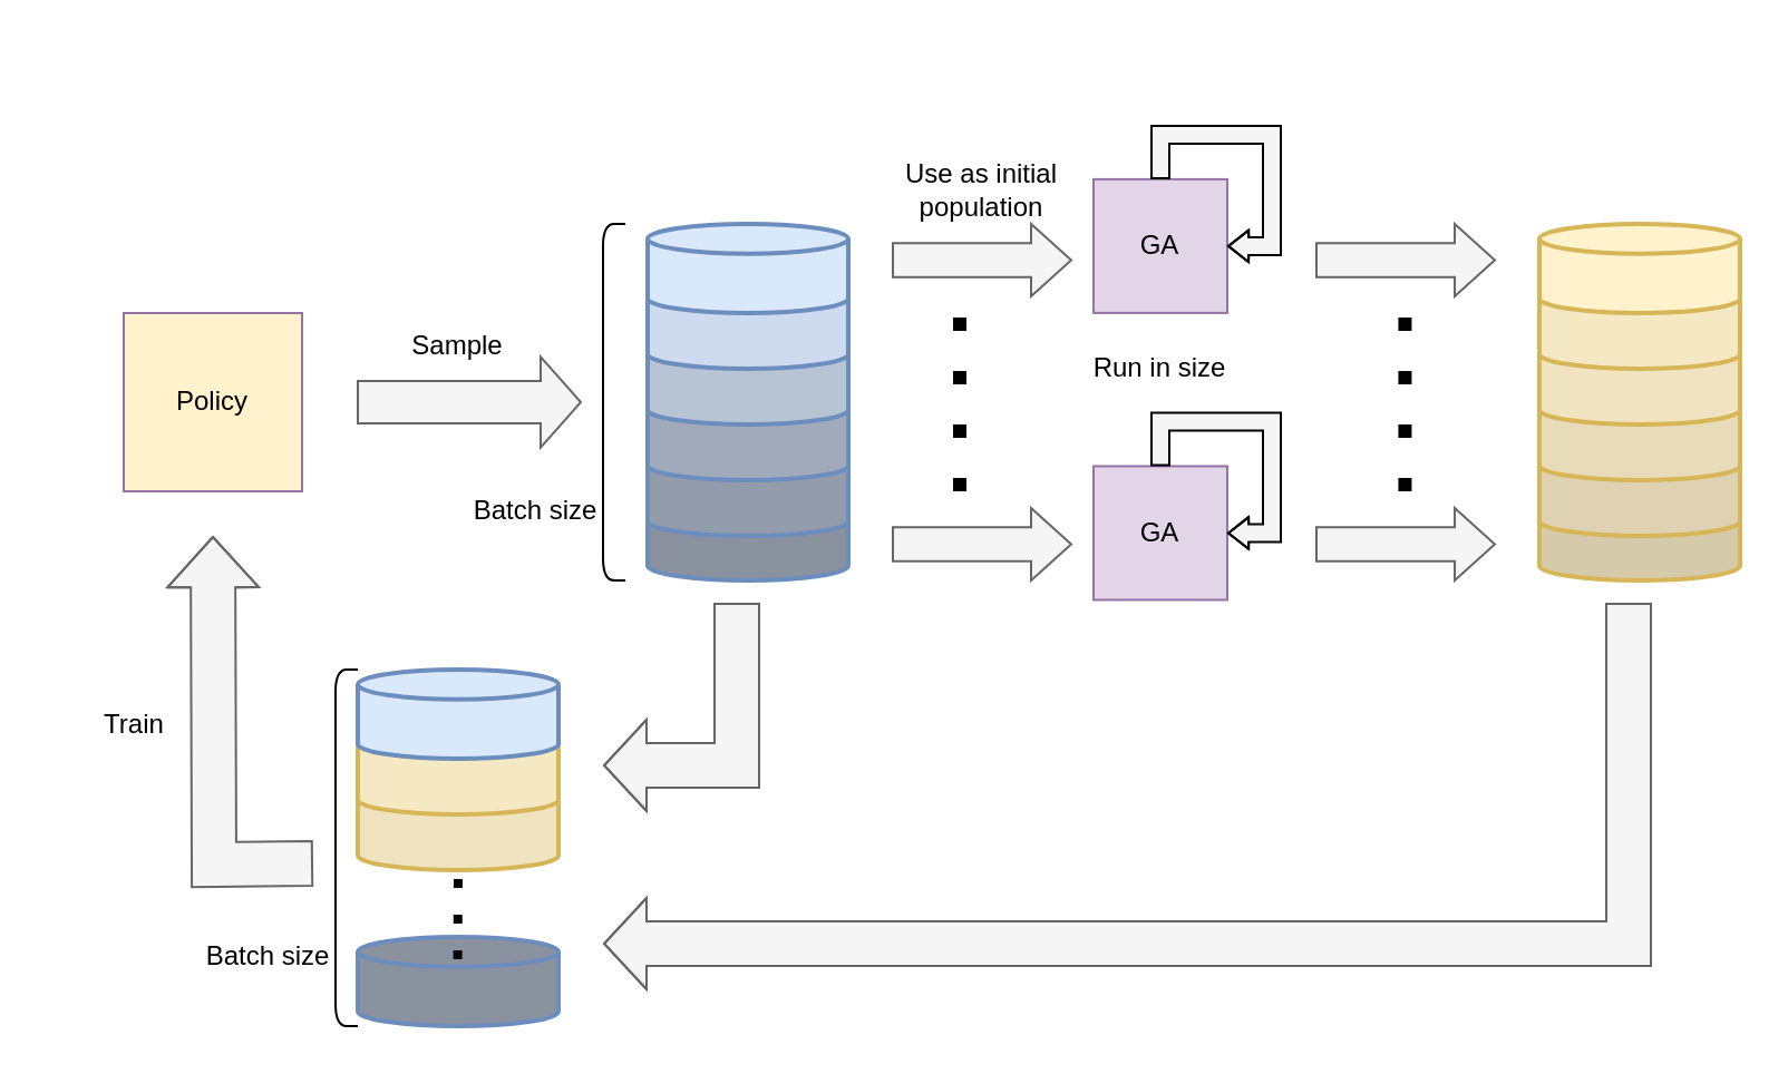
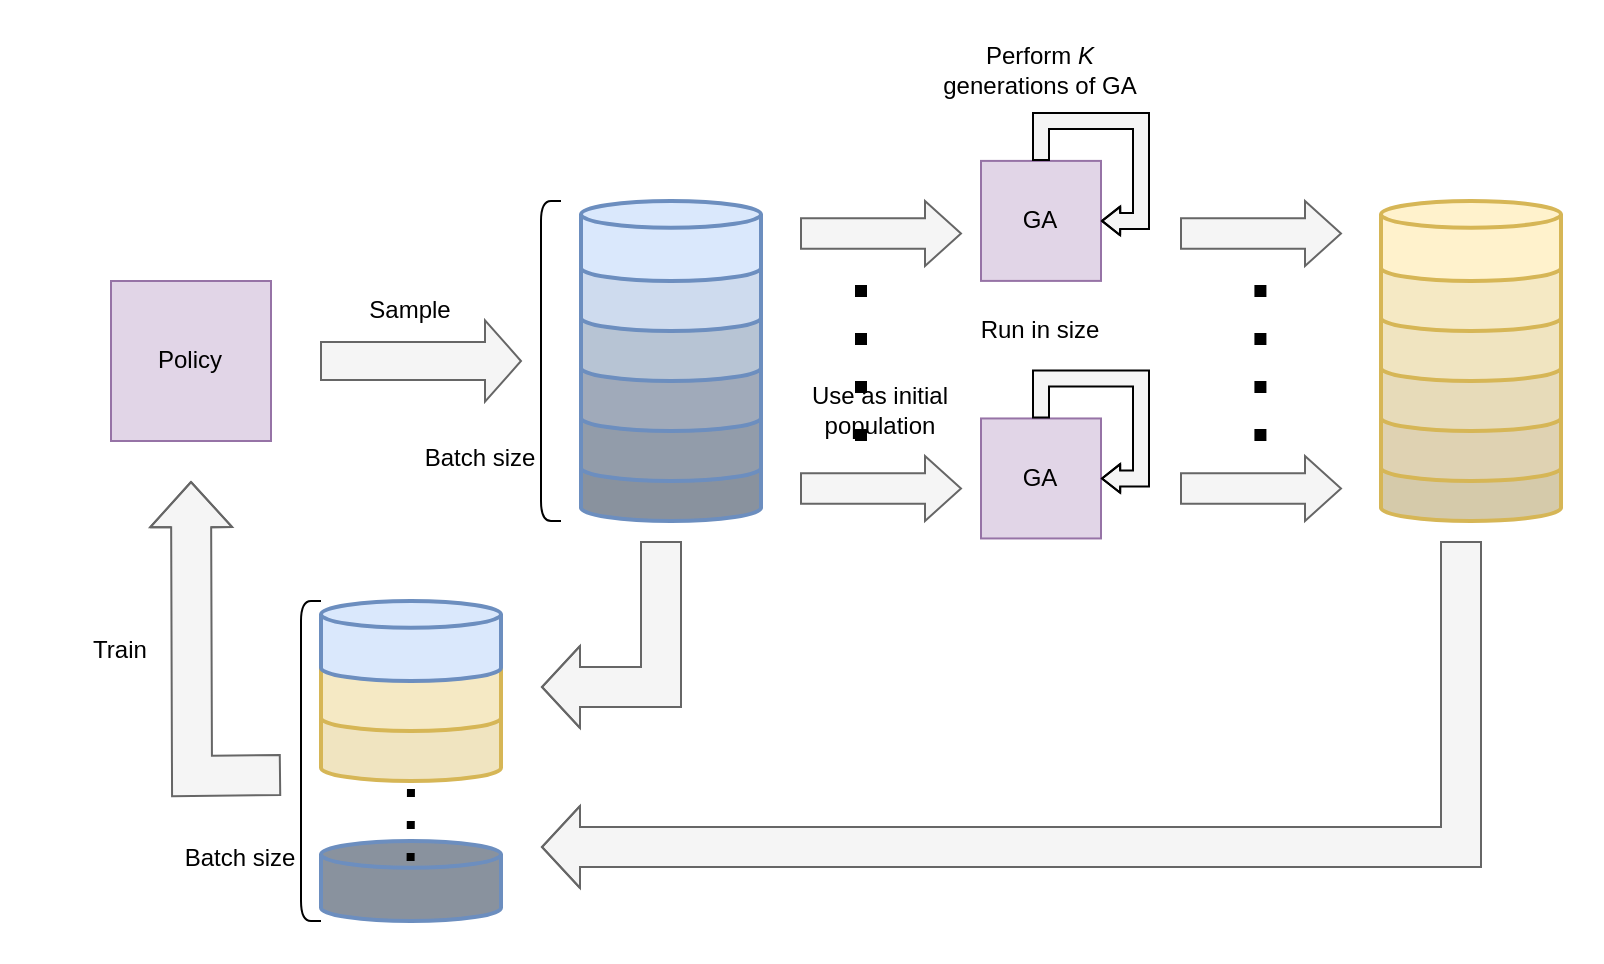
  <mxCell id="0" />
  <mxCell id="1" parent="0" />
  <mxCell id="2" value="" style="verticalLabelPosition=bottom;verticalAlign=top;html=1;strokeWidth=1;shape=mxgraph.arrows2.arrow;dy=0.53;dx=18;notch=0;fillColor=#f5f5f5;strokeColor=#666666;fontColor=#333333;" parent="1" vertex="1"><mxGeometry x="400" y="100" width="80" height="32.5" as="geometry" /></mxCell>
  <mxCell id="3" value="" style="group" parent="1" vertex="1" connectable="0"><mxGeometry x="290" y="100" width="90" height="160" as="geometry" /></mxCell>
  <mxCell id="4" value="" style="strokeWidth=2;html=1;shape=mxgraph.flowchart.database;whiteSpace=wrap;fillColor=#89929E;strokeColor=#6c8ebf;" parent="3" vertex="1"><mxGeometry y="120" width="90" height="40" as="geometry" /></mxCell>
  <mxCell id="5" value="" style="strokeWidth=2;html=1;shape=mxgraph.flowchart.database;whiteSpace=wrap;fillColor=#929CAA;strokeColor=#6c8ebf;" parent="3" vertex="1"><mxGeometry y="100" width="90" height="40" as="geometry" /></mxCell>
  <mxCell id="6" value="" style="strokeWidth=2;html=1;shape=mxgraph.flowchart.database;whiteSpace=wrap;fillColor=#A0AABA;strokeColor=#6c8ebf;" parent="3" vertex="1"><mxGeometry y="75" width="90" height="40" as="geometry" /></mxCell>
  <mxCell id="7" value="" style="strokeWidth=2;html=1;shape=mxgraph.flowchart.database;whiteSpace=wrap;fillColor=#B7C4D4;strokeColor=#6c8ebf;" parent="3" vertex="1"><mxGeometry y="50" width="90" height="40" as="geometry" /></mxCell>
  <mxCell id="8" value="" style="strokeWidth=2;html=1;shape=mxgraph.flowchart.database;whiteSpace=wrap;fillColor=#CEDBEE;strokeColor=#6c8ebf;" parent="3" vertex="1"><mxGeometry y="25" width="90" height="40" as="geometry" /></mxCell>
  <mxCell id="9" value="" style="strokeWidth=2;html=1;shape=mxgraph.flowchart.database;whiteSpace=wrap;fillColor=#dae8fc;strokeColor=#6c8ebf;" parent="3" vertex="1"><mxGeometry width="90" height="40" as="geometry" /></mxCell>
  <mxCell id="10" value="" style="verticalLabelPosition=bottom;verticalAlign=top;html=1;strokeWidth=1;shape=mxgraph.arrows2.arrow;dy=0.53;dx=18;notch=0;fillColor=#f5f5f5;strokeColor=#666666;fontColor=#333333;" parent="1" vertex="1"><mxGeometry x="400" y="227.5" width="80" height="32.5" as="geometry" /></mxCell>
  <mxCell id="11" value="" style="endArrow=none;dashed=1;html=1;dashPattern=1 3;strokeWidth=6;rounded=0;" parent="1" edge="1"><mxGeometry width="50" height="50" relative="1" as="geometry"><mxPoint x="430" y="220" as="sourcePoint" /><mxPoint x="430" y="140" as="targetPoint" /></mxGeometry></mxCell>
  <mxCell id="12" value="" style="group" parent="1" vertex="1" connectable="0"><mxGeometry x="55" y="140" width="80" height="80" as="geometry" /></mxCell>
- <mxCell id="13" value="Policy" style="rounded=0;whiteSpace=wrap;html=1;fillColor=#fff2cc;strokeColor=#9673a6;direction=south;" parent="12" vertex="1"><mxGeometry width="80" height="80" as="geometry" /></mxCell>
+ <mxCell id="13" value="Policy" style="rounded=0;whiteSpace=wrap;html=1;fillColor=#e1d5e7;strokeColor=#9673a6;direction=south;" parent="12" vertex="1"><mxGeometry width="80" height="80" as="geometry" /></mxCell>
  <mxCell id="14" value="GA" style="rounded=0;whiteSpace=wrap;html=1;fillColor=#e1d5e7;strokeColor=#9673a6;" parent="1" vertex="1"><mxGeometry x="490" y="79.95" width="60" height="60" as="geometry" /></mxCell>
  <mxCell id="15" style="edgeStyle=orthogonalEdgeStyle;rounded=0;orthogonalLoop=1;jettySize=auto;html=1;exitX=0.5;exitY=0;exitDx=0;exitDy=0;entryX=1;entryY=0.5;entryDx=0;entryDy=0;strokeWidth=1;endArrow=openThin;endFill=0;fillColor=#f5f5f5;strokeColor=light-dark(#000000, #555555);shape=flexArrow;endWidth=5.333;endSize=2.692;startSize=2;width=8;" parent="1" source="14" target="14" edge="1"><mxGeometry relative="1" as="geometry"><mxPoint x="530" y="-37.8" as="sourcePoint" /><mxPoint x="560" y="-7.8" as="targetPoint" /></mxGeometry></mxCell>
  <mxCell id="16" value="" style="verticalLabelPosition=bottom;verticalAlign=top;html=1;strokeWidth=1;shape=mxgraph.arrows2.arrow;dy=0.53;dx=18;notch=0;fillColor=#f5f5f5;strokeColor=#666666;fontColor=#333333;" parent="1" vertex="1"><mxGeometry x="590" y="100" width="80" height="32.5" as="geometry" /></mxCell>
  <mxCell id="17" value="" style="verticalLabelPosition=bottom;verticalAlign=top;html=1;strokeWidth=1;shape=mxgraph.arrows2.arrow;dy=0.53;dx=18;notch=0;fillColor=#f5f5f5;strokeColor=#666666;fontColor=#333333;" parent="1" vertex="1"><mxGeometry x="590" y="227.5" width="80" height="32.5" as="geometry" /></mxCell>
  <mxCell id="18" value="" style="endArrow=none;dashed=1;html=1;dashPattern=1 3;strokeWidth=6;rounded=0;" parent="1" edge="1"><mxGeometry width="50" height="50" relative="1" as="geometry"><mxPoint x="629.71" y="220" as="sourcePoint" /><mxPoint x="629.71" y="140" as="targetPoint" /></mxGeometry></mxCell>
  <mxCell id="19" value="" style="group" parent="1" vertex="1" connectable="0"><mxGeometry x="690" y="100" width="90" height="160" as="geometry" /></mxCell>
  <mxCell id="20" value="" style="strokeWidth=2;html=1;shape=mxgraph.flowchart.database;whiteSpace=wrap;fillColor=#D5CAAA;strokeColor=#d6b656;" parent="19" vertex="1"><mxGeometry y="120" width="90" height="40" as="geometry" /></mxCell>
  <mxCell id="21" value="" style="strokeWidth=2;html=1;shape=mxgraph.flowchart.database;whiteSpace=wrap;fillColor=#DFD2B2;strokeColor=#d6b656;" parent="19" vertex="1"><mxGeometry y="100" width="90" height="40" as="geometry" /></mxCell>
  <mxCell id="22" value="" style="strokeWidth=2;html=1;shape=mxgraph.flowchart.database;whiteSpace=wrap;fillColor=#E7DBB9;strokeColor=#d6b656;" parent="19" vertex="1"><mxGeometry y="75" width="90" height="40" as="geometry" /></mxCell>
  <mxCell id="23" value="" style="strokeWidth=2;html=1;shape=mxgraph.flowchart.database;whiteSpace=wrap;fillColor=#F0E4C0;strokeColor=#d6b656;" parent="19" vertex="1"><mxGeometry y="50" width="90" height="40" as="geometry" /></mxCell>
  <mxCell id="24" value="" style="strokeWidth=2;html=1;shape=mxgraph.flowchart.database;whiteSpace=wrap;fillColor=#F5E9C4;strokeColor=#d6b656;" parent="19" vertex="1"><mxGeometry y="25" width="90" height="40" as="geometry" /></mxCell>
  <mxCell id="25" value="" style="strokeWidth=2;html=1;shape=mxgraph.flowchart.database;whiteSpace=wrap;fillColor=#fff2cc;strokeColor=#d6b656;" parent="19" vertex="1"><mxGeometry width="90" height="40" as="geometry" /></mxCell>
  <mxCell id="26" style="edgeStyle=orthogonalEdgeStyle;rounded=0;orthogonalLoop=1;jettySize=auto;html=1;shape=flexArrow;strokeWidth=1;width=20;endSize=7.2;fillColor=#f5f5f5;strokeColor=#666666;" parent="1" edge="1"><mxGeometry relative="1" as="geometry"><mxPoint x="140" y="387" as="sourcePoint" /><mxPoint x="95" y="240" as="targetPoint" /></mxGeometry></mxCell>
  <mxCell id="27" style="edgeStyle=orthogonalEdgeStyle;rounded=0;orthogonalLoop=1;jettySize=auto;html=1;shape=flexArrow;strokeWidth=1;width=20;fillColor=#f5f5f5;strokeColor=#666666;" parent="1" edge="1"><mxGeometry relative="1" as="geometry"><mxPoint x="730" y="270" as="sourcePoint" /><mxPoint x="270" y="423" as="targetPoint" /><Array as="points"><mxPoint x="730" y="423" /></Array></mxGeometry></mxCell>
  <mxCell id="28" value="" style="verticalLabelPosition=bottom;verticalAlign=top;html=1;strokeWidth=1;shape=mxgraph.arrows2.arrow;dy=0.53;dx=18;notch=0;fillColor=#f5f5f5;strokeColor=#666666;fontColor=#333333;" parent="1" vertex="1"><mxGeometry x="160" y="159.68" width="100" height="40.63" as="geometry" /></mxCell>
  <mxCell id="29" style="edgeStyle=orthogonalEdgeStyle;rounded=0;orthogonalLoop=1;jettySize=auto;html=1;shape=flexArrow;strokeWidth=1;width=20;fillColor=#f5f5f5;strokeColor=#666666;" parent="1" edge="1"><mxGeometry relative="1" as="geometry"><mxPoint x="330" y="270" as="sourcePoint" /><mxPoint x="270" y="343" as="targetPoint" /><Array as="points"><mxPoint x="330" y="330" /><mxPoint x="330" y="343" /></Array></mxGeometry></mxCell>
  <mxCell id="30" value="Sample" style="text;html=1;align=center;verticalAlign=middle;whiteSpace=wrap;rounded=0;" parent="1" vertex="1"><mxGeometry x="175" y="140" width="60" height="30" as="geometry" /></mxCell>
  <mxCell id="31" value="" style="shape=curlyBracket;whiteSpace=wrap;html=1;rounded=1;labelPosition=left;verticalLabelPosition=middle;align=right;verticalAlign=middle;size=0;" parent="1" vertex="1"><mxGeometry x="270" y="100" width="10" height="160" as="geometry" /></mxCell>
  <mxCell id="32" value="Batch size" style="text;html=1;align=center;verticalAlign=middle;whiteSpace=wrap;rounded=0;" parent="1" vertex="1"><mxGeometry x="210" y="213.75" width="60" height="30" as="geometry" /></mxCell>
  <mxCell id="33" value="GA" style="rounded=0;whiteSpace=wrap;html=1;fillColor=#e1d5e7;strokeColor=#9673a6;" parent="1" vertex="1"><mxGeometry x="490" y="208.73" width="60" height="60" as="geometry" /></mxCell>
  <mxCell id="34" style="edgeStyle=orthogonalEdgeStyle;rounded=0;orthogonalLoop=1;jettySize=auto;html=1;exitX=0.5;exitY=0;exitDx=0;exitDy=0;entryX=1;entryY=0.5;entryDx=0;entryDy=0;strokeWidth=1;endArrow=openThin;endFill=0;fillColor=#f5f5f5;strokeColor=light-dark(#000000, #555555);shape=flexArrow;endWidth=5.333;endSize=2.692;startSize=2;width=8;" parent="1" source="33" target="33" edge="1"><mxGeometry relative="1" as="geometry"><mxPoint x="530" y="90.98" as="sourcePoint" /><mxPoint x="560" y="120.98" as="targetPoint" /></mxGeometry></mxCell>
- <mxCell id="35" value="Use as initial population" style="text;html=1;align=center;verticalAlign=middle;whiteSpace=wrap;rounded=0;" parent="1" vertex="1"><mxGeometry x="400" y="70" width="80" height="30" as="geometry" /></mxCell>
+ <mxCell id="35" value="Use as initial population" style="text;html=1;align=center;verticalAlign=middle;whiteSpace=wrap;rounded=0;" parent="1" vertex="1"><mxGeometry x="400" y="190" width="80" height="30" as="geometry" /></mxCell>
  <mxCell id="36" value="Run in size" style="text;html=1;align=center;verticalAlign=middle;whiteSpace=wrap;rounded=0;" parent="1" vertex="1"><mxGeometry x="480" y="150" width="80" height="30" as="geometry" /></mxCell>
+ <mxCell id="37" value="Perform &lt;i&gt;K&lt;/i&gt; generations of GA" style="text;html=1;align=center;verticalAlign=middle;whiteSpace=wrap;rounded=0;" parent="1" vertex="1"><mxGeometry x="470" y="20" width="100" height="30" as="geometry" /></mxCell>
  <mxCell id="38" value="Train" style="text;html=1;align=center;verticalAlign=middle;whiteSpace=wrap;rounded=0;" parent="1" vertex="1"><mxGeometry x="20" y="310" width="80" height="30" as="geometry" /></mxCell>
  <mxCell id="39" value="" style="strokeWidth=2;html=1;shape=mxgraph.flowchart.database;whiteSpace=wrap;fillColor=#89929E;strokeColor=#6c8ebf;" parent="1" vertex="1"><mxGeometry x="160" y="420" width="90" height="40" as="geometry" /></mxCell>
  <mxCell id="40" value="" style="strokeWidth=2;html=1;shape=mxgraph.flowchart.database;whiteSpace=wrap;fillColor=#F0E4C0;strokeColor=#d6b656;" parent="1" vertex="1"><mxGeometry x="160" y="350" width="90" height="40" as="geometry" /></mxCell>
  <mxCell id="41" value="" style="strokeWidth=2;html=1;shape=mxgraph.flowchart.database;whiteSpace=wrap;fillColor=#F5E9C4;strokeColor=#d6b656;" parent="1" vertex="1"><mxGeometry x="160" y="325" width="90" height="40" as="geometry" /></mxCell>
  <mxCell id="42" value="" style="strokeWidth=2;html=1;shape=mxgraph.flowchart.database;whiteSpace=wrap;fillColor=#dae8fc;strokeColor=#6c8ebf;" parent="1" vertex="1"><mxGeometry x="160" y="300" width="90" height="40" as="geometry" /></mxCell>
  <mxCell id="43" value="" style="endArrow=none;dashed=1;html=1;dashPattern=1 3;strokeWidth=4;rounded=0;entryX=0.5;entryY=1;entryDx=0;entryDy=0;entryPerimeter=0;" parent="1" target="40" edge="1"><mxGeometry width="50" height="50" relative="1" as="geometry"><mxPoint x="204.8" y="430" as="sourcePoint" /><mxPoint x="204.8" y="350" as="targetPoint" /></mxGeometry></mxCell>
  <mxCell id="44" value="" style="shape=curlyBracket;whiteSpace=wrap;html=1;rounded=1;labelPosition=left;verticalLabelPosition=middle;align=right;verticalAlign=middle;size=0;" vertex="1" parent="1"><mxGeometry x="150" y="300" width="10" height="160" as="geometry" /></mxCell>
  <mxCell id="45" value="Batch size" style="text;html=1;align=center;verticalAlign=middle;whiteSpace=wrap;rounded=0;" vertex="1" parent="1"><mxGeometry x="90" y="413.75" width="60" height="30" as="geometry" /></mxCell>
